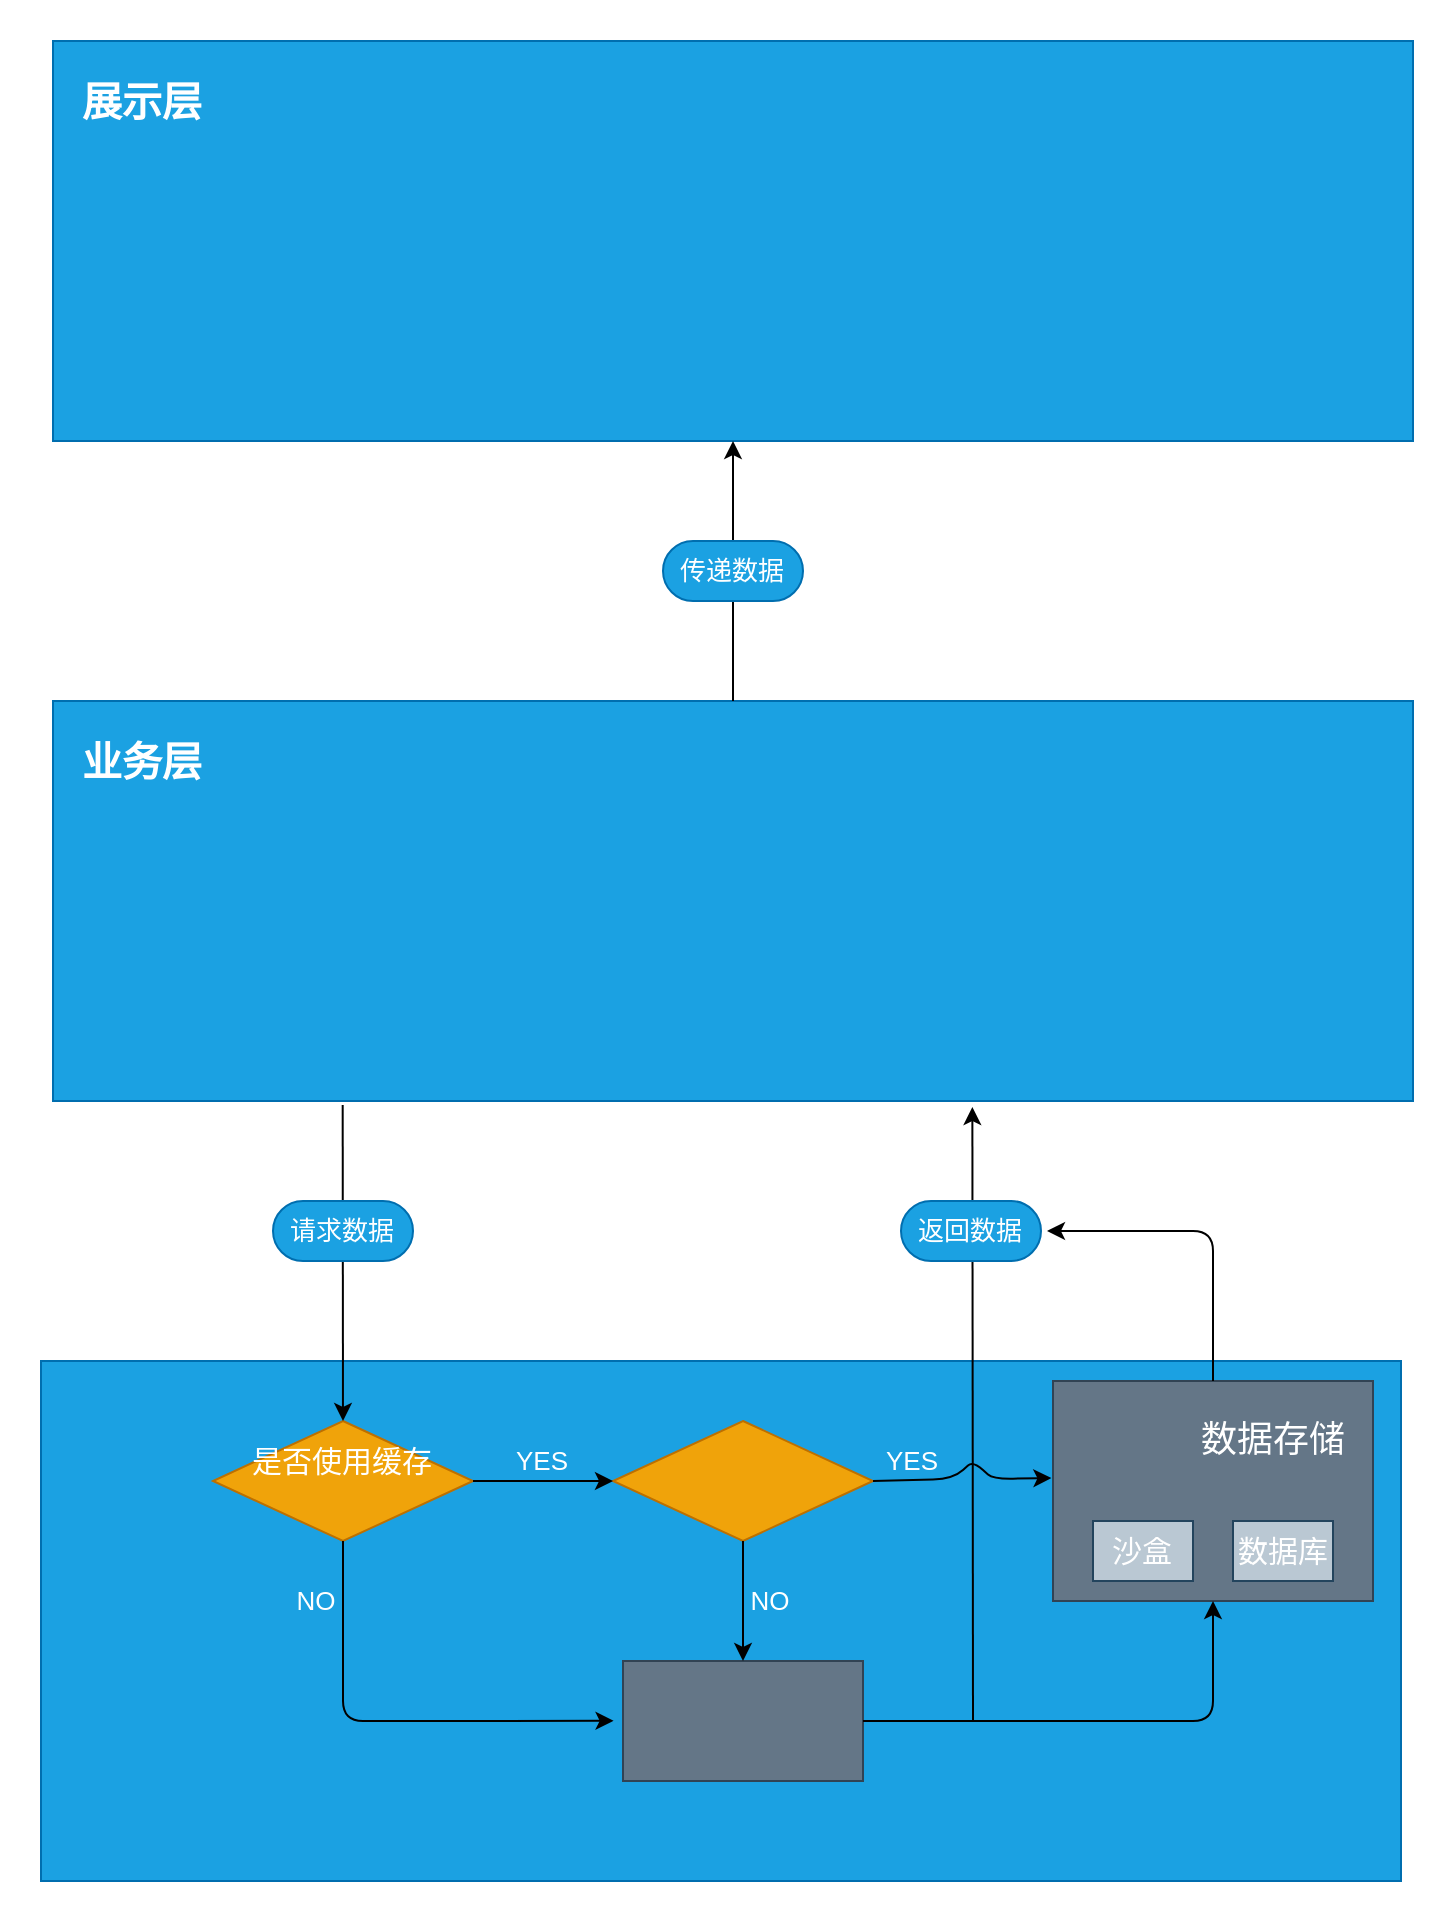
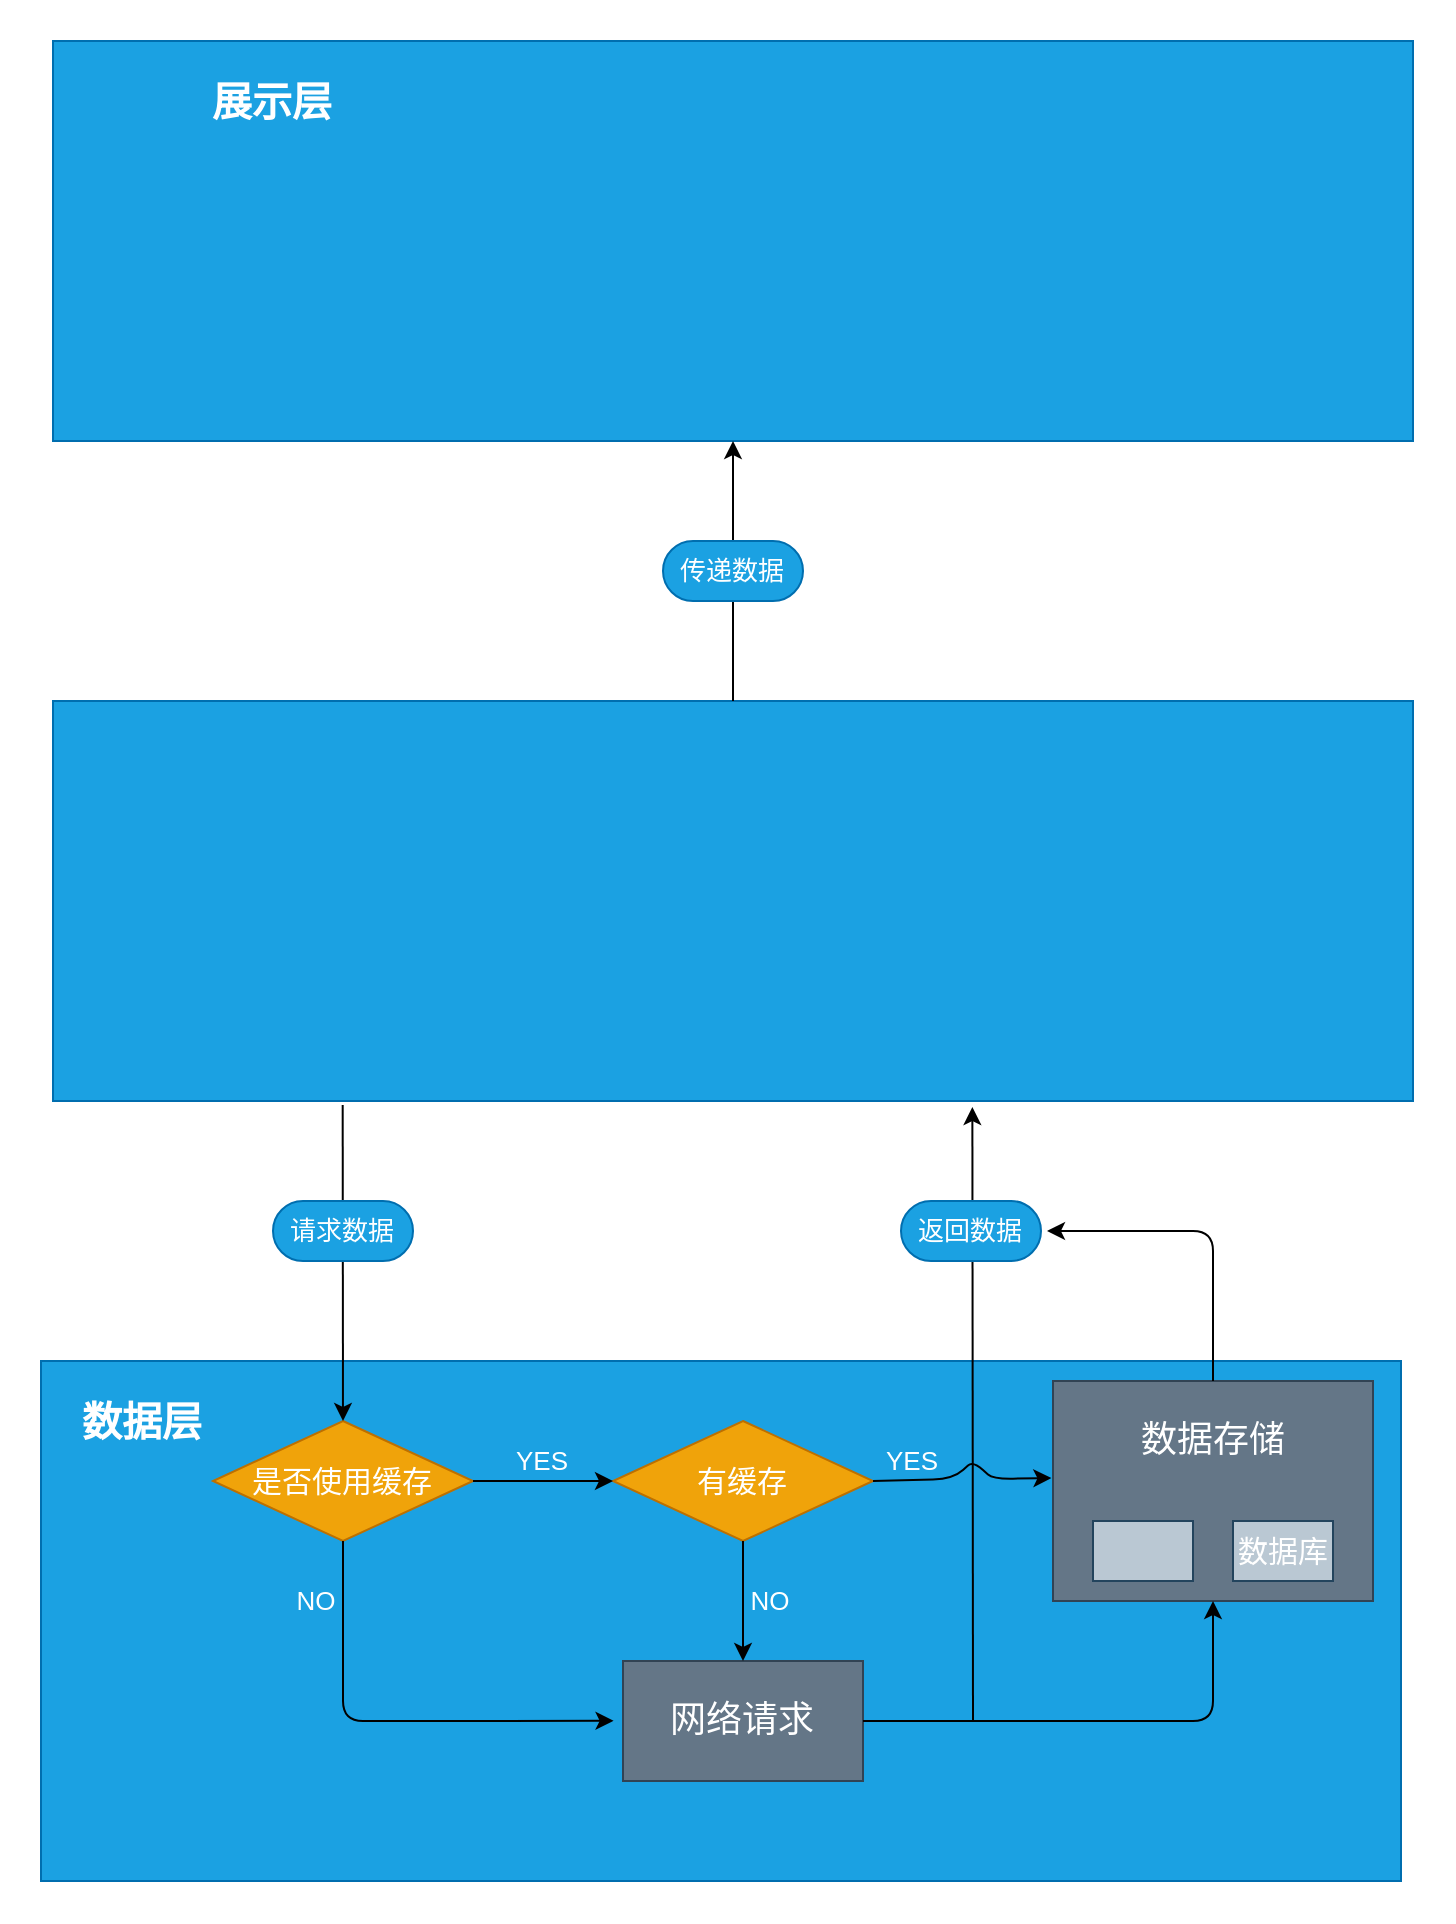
  <mxCell id="0" />
  <mxCell id="1" parent="0" />
  <mxCell id="2" value="" style="rounded=0;whiteSpace=wrap;html=1;fillColor=#1ba1e2;strokeColor=#006EAF;fontColor=#ffffff;" vertex="1" parent="1"><mxGeometry x="26" y="20" width="680" height="200" as="geometry" /></mxCell>
- <mxCell id="3" value="展示层" style="text;html=1;strokeColor=none;fillColor=none;align=center;verticalAlign=middle;whiteSpace=wrap;rounded=0;fontSize=20;fontColor=#FFFFFF;fontStyle=1" vertex="1" parent="1"><mxGeometry x="36" y="40" width="70" height="20" as="geometry" /></mxCell>
+ <mxCell id="3" value="展示层" style="text;html=1;strokeColor=none;fillColor=none;align=center;verticalAlign=middle;whiteSpace=wrap;rounded=0;fontSize=20;fontColor=#FFFFFF;fontStyle=1" vertex="1" parent="1"><mxGeometry x="101" y="40" width="70" height="20" as="geometry" /></mxCell>
  <mxCell id="4" value="" style="rounded=0;whiteSpace=wrap;html=1;fillColor=#1ba1e2;strokeColor=#006EAF;fontColor=#ffffff;" vertex="1" parent="1"><mxGeometry x="26" y="350" width="680" height="200" as="geometry" /></mxCell>
  <mxCell id="5" value="" style="endArrow=classic;html=1;fontSize=18;fontColor=#FFFFFF;entryX=0.5;entryY=1;entryDx=0;entryDy=0;exitX=0.5;exitY=0;exitDx=0;exitDy=0;" edge="1" parent="1" source="4" target="2"><mxGeometry width="50" height="50" relative="1" as="geometry"><mxPoint x="366" y="340" as="sourcePoint" /><mxPoint x="326" y="280" as="targetPoint" /></mxGeometry></mxCell>
- <mxCell id="6" value="&lt;div&gt;业务层&lt;/div&gt;" style="text;html=1;strokeColor=none;fillColor=none;align=center;verticalAlign=middle;whiteSpace=wrap;rounded=0;fontSize=20;fontColor=#FFFFFF;fontStyle=1" vertex="1" parent="1"><mxGeometry x="36" y="370" width="70" height="20" as="geometry" /></mxCell>
  <mxCell id="7" value="" style="rounded=0;whiteSpace=wrap;html=1;fillColor=#1ba1e2;strokeColor=#006EAF;fontColor=#ffffff;" vertex="1" parent="1"><mxGeometry x="20" y="680" width="680" height="260" as="geometry" /></mxCell>
+ <mxCell id="8" value="数据层" style="text;html=1;strokeColor=none;fillColor=none;align=center;verticalAlign=middle;whiteSpace=wrap;rounded=0;fontSize=20;fontColor=#FFFFFF;fontStyle=1" vertex="1" parent="1"><mxGeometry x="36" y="700" width="70" height="20" as="geometry" /></mxCell>
  <mxCell id="9" value="" style="rhombus;whiteSpace=wrap;html=1;fontSize=20;fillColor=#f0a30a;strokeColor=#BD7000;fontColor=#ffffff;" vertex="1" parent="1"><mxGeometry x="106" y="710" width="130" height="60" as="geometry" /></mxCell>
- <mxCell id="10" value="是否使用缓存" style="text;html=1;strokeColor=none;fillColor=none;align=center;verticalAlign=middle;whiteSpace=wrap;rounded=0;fontSize=15;fontColor=#FFFFFF;" vertex="1" parent="1"><mxGeometry x="116" y="720" width="110" height="20" as="geometry" /></mxCell>
+ <mxCell id="10" value="是否使用缓存" style="text;html=1;strokeColor=none;fillColor=none;align=center;verticalAlign=middle;whiteSpace=wrap;rounded=0;fontSize=15;fontColor=#FFFFFF;" vertex="1" parent="1"><mxGeometry x="116" y="730" width="110" height="20" as="geometry" /></mxCell>
  <mxCell id="11" value="" style="rhombus;whiteSpace=wrap;html=1;fontSize=20;fillColor=#f0a30a;strokeColor=#BD7000;fontColor=#ffffff;" vertex="1" parent="1"><mxGeometry x="306" y="710" width="130" height="60" as="geometry" /></mxCell>
  <mxCell id="12" value="" style="rounded=0;whiteSpace=wrap;html=1;fontSize=15;fontColor=#ffffff;fillColor=#647687;strokeColor=#314354;" vertex="1" parent="1"><mxGeometry x="526" y="690" width="160" height="110" as="geometry" /></mxCell>
+ <mxCell id="13" value="&lt;div&gt;有缓存&lt;/div&gt;" style="text;html=1;strokeColor=none;fillColor=none;align=center;verticalAlign=middle;whiteSpace=wrap;rounded=0;fontSize=15;fontColor=#FFFFFF;" vertex="1" parent="1"><mxGeometry x="316" y="730" width="110" height="20" as="geometry" /></mxCell>
  <mxCell id="14" value="" style="endArrow=classic;html=1;fontSize=12;fontColor=#FFFFFF;entryX=0.5;entryY=0;entryDx=0;entryDy=0;exitX=0.213;exitY=1.01;exitDx=0;exitDy=0;exitPerimeter=0;" edge="1" parent="1" source="4" target="9"><mxGeometry width="50" height="50" relative="1" as="geometry"><mxPoint x="286" y="700" as="sourcePoint" /><mxPoint x="336" y="650" as="targetPoint" /></mxGeometry></mxCell>
  <mxCell id="15" value="" style="endArrow=classic;html=1;fontSize=12;fontColor=#FFFFFF;exitX=1;exitY=0.5;exitDx=0;exitDy=0;entryX=0;entryY=0.5;entryDx=0;entryDy=0;" edge="1" parent="1" source="9" target="11"><mxGeometry width="50" height="50" relative="1" as="geometry"><mxPoint x="286" y="700" as="sourcePoint" /><mxPoint x="336" y="650" as="targetPoint" /></mxGeometry></mxCell>
  <mxCell id="16" value="" style="rounded=0;whiteSpace=wrap;html=1;fontSize=12;fontColor=#ffffff;fillColor=#647687;strokeColor=#314354;" vertex="1" parent="1"><mxGeometry x="311" y="830" width="120" height="60" as="geometry" /></mxCell>
+ <mxCell id="17" value="网络请求" style="text;html=1;strokeColor=none;fillColor=none;align=center;verticalAlign=middle;whiteSpace=wrap;rounded=0;fontSize=18;fontColor=#FFFFFF;" vertex="1" parent="1"><mxGeometry x="316" y="850" width="110" height="20" as="geometry" /></mxCell>
  <mxCell id="18" value="" style="endArrow=classic;html=1;fontSize=18;fontColor=#FFFFFF;exitX=0.5;exitY=1;exitDx=0;exitDy=0;entryX=0.5;entryY=0;entryDx=0;entryDy=0;" edge="1" parent="1" source="11" target="16"><mxGeometry width="50" height="50" relative="1" as="geometry"><mxPoint x="286" y="700" as="sourcePoint" /><mxPoint x="336" y="650" as="targetPoint" /></mxGeometry></mxCell>
  <mxCell id="19" value="" style="endArrow=classic;html=1;fontSize=18;fontColor=#FFFFFF;entryX=0.421;entryY=0.692;entryDx=0;entryDy=0;entryPerimeter=0;exitX=0.5;exitY=1;exitDx=0;exitDy=0;" edge="1" parent="1" source="9" target="7"><mxGeometry width="50" height="50" relative="1" as="geometry"><mxPoint x="176" y="770" as="sourcePoint" /><mxPoint x="336" y="650" as="targetPoint" /><Array as="points"><mxPoint x="171" y="860" /></Array></mxGeometry></mxCell>
  <mxCell id="20" value="" style="endArrow=classic;html=1;fontSize=18;fontColor=#FFFFFF;exitX=1;exitY=0.5;exitDx=0;exitDy=0;entryX=0.5;entryY=1;entryDx=0;entryDy=0;" edge="1" parent="1" source="16" target="12"><mxGeometry width="50" height="50" relative="1" as="geometry"><mxPoint x="286" y="700" as="sourcePoint" /><mxPoint x="336" y="650" as="targetPoint" /><Array as="points"><mxPoint x="606" y="860" /></Array></mxGeometry></mxCell>
  <mxCell id="21" value="" style="endArrow=classic;html=1;fontSize=18;fontColor=#FFFFFF;entryX=0.676;entryY=1.015;entryDx=0;entryDy=0;entryPerimeter=0;" edge="1" parent="1" target="4"><mxGeometry width="50" height="50" relative="1" as="geometry"><mxPoint x="486" y="860" as="sourcePoint" /><mxPoint x="336" y="650" as="targetPoint" /></mxGeometry></mxCell>
  <mxCell id="22" value="" style="rounded=1;whiteSpace=wrap;html=1;fontSize=18;fontColor=#ffffff;arcSize=50;fillColor=#1ba1e2;strokeColor=#006EAF;" vertex="1" parent="1"><mxGeometry x="331" y="270" width="70" height="30" as="geometry" /></mxCell>
  <mxCell id="23" value="传递数据" style="text;html=1;strokeColor=none;fillColor=none;align=center;verticalAlign=middle;whiteSpace=wrap;rounded=0;fontSize=13;fontColor=#FFFFFF;" vertex="1" parent="1"><mxGeometry x="328" y="275" width="76" height="20" as="geometry" /></mxCell>
  <mxCell id="24" value="" style="rounded=1;whiteSpace=wrap;html=1;fontSize=18;fontColor=#ffffff;arcSize=50;fillColor=#1ba1e2;strokeColor=#006EAF;" vertex="1" parent="1"><mxGeometry x="136" y="600" width="70" height="30" as="geometry" /></mxCell>
  <mxCell id="25" value="" style="rounded=1;whiteSpace=wrap;html=1;fontSize=18;fontColor=#ffffff;arcSize=50;fillColor=#1ba1e2;strokeColor=#006EAF;" vertex="1" parent="1"><mxGeometry x="450" y="600" width="70" height="30" as="geometry" /></mxCell>
  <mxCell id="26" value="请求数据" style="text;html=1;strokeColor=none;fillColor=none;align=center;verticalAlign=middle;whiteSpace=wrap;rounded=0;fontSize=13;fontColor=#FFFFFF;" vertex="1" parent="1"><mxGeometry x="133" y="605" width="76" height="20" as="geometry" /></mxCell>
  <mxCell id="27" value="&lt;div&gt;返回数据&lt;/div&gt;" style="text;html=1;strokeColor=none;fillColor=none;align=center;verticalAlign=middle;whiteSpace=wrap;rounded=0;fontSize=13;fontColor=#FFFFFF;" vertex="1" parent="1"><mxGeometry x="447" y="605" width="76" height="20" as="geometry" /></mxCell>
  <mxCell id="28" value="&lt;div&gt;YES&lt;/div&gt;" style="text;html=1;strokeColor=none;fillColor=none;align=center;verticalAlign=middle;whiteSpace=wrap;rounded=0;fontSize=13;fontColor=#FFFFFF;" vertex="1" parent="1"><mxGeometry x="246" y="720" width="50" height="20" as="geometry" /></mxCell>
  <mxCell id="29" value="NO" style="text;html=1;strokeColor=none;fillColor=none;align=center;verticalAlign=middle;whiteSpace=wrap;rounded=0;fontSize=13;fontColor=#FFFFFF;" vertex="1" parent="1"><mxGeometry x="133" y="790" width="50" height="20" as="geometry" /></mxCell>
  <mxCell id="30" value="NO" style="text;html=1;strokeColor=none;fillColor=none;align=center;verticalAlign=middle;whiteSpace=wrap;rounded=0;fontSize=13;fontColor=#FFFFFF;" vertex="1" parent="1"><mxGeometry x="360" y="790" width="50" height="20" as="geometry" /></mxCell>
  <mxCell id="31" value="" style="endArrow=classic;html=1;fontSize=13;fontColor=#FFFFFF;exitX=1;exitY=0.5;exitDx=0;exitDy=0;verticalAlign=bottom;entryX=-0.005;entryY=0.441;entryDx=0;entryDy=0;entryPerimeter=0;" edge="1" parent="1" source="11" target="12"><mxGeometry relative="1" as="geometry"><mxPoint x="446" y="740" as="sourcePoint" /><mxPoint x="526" y="740" as="targetPoint" /><Array as="points"><mxPoint x="476" y="739" /><mxPoint x="486" y="730" /><mxPoint x="496" y="739" /></Array></mxGeometry></mxCell>
  <mxCell id="32" value="&lt;div&gt;YES&lt;/div&gt;" style="text;html=1;strokeColor=none;fillColor=none;align=center;verticalAlign=middle;whiteSpace=wrap;rounded=0;fontSize=13;fontColor=#FFFFFF;" vertex="1" parent="1"><mxGeometry x="431" y="720" width="50" height="20" as="geometry" /></mxCell>
- <mxCell id="33" value="数据存储" style="text;html=1;strokeColor=none;fillColor=none;align=center;verticalAlign=middle;whiteSpace=wrap;rounded=0;fontSize=18;fontColor=#FFFFFF;" vertex="1" parent="1"><mxGeometry x="598.5" y="710" width="75" height="20" as="geometry" /></mxCell>
+ <mxCell id="33" value="数据存储" style="text;html=1;strokeColor=none;fillColor=none;align=center;verticalAlign=middle;whiteSpace=wrap;rounded=0;fontSize=18;fontColor=#FFFFFF;" vertex="1" parent="1"><mxGeometry x="568.5" y="710" width="75" height="20" as="geometry" /></mxCell>
  <mxCell id="34" value="" style="endArrow=classic;html=1;fontSize=15;fontColor=#FFFFFF;exitX=0.5;exitY=0;exitDx=0;exitDy=0;" edge="1" parent="1" source="12"><mxGeometry width="50" height="50" relative="1" as="geometry"><mxPoint x="546" y="640" as="sourcePoint" /><mxPoint x="523" y="615" as="targetPoint" /><Array as="points"><mxPoint x="606" y="615" /></Array></mxGeometry></mxCell>
  <mxCell id="35" value="" style="rounded=0;whiteSpace=wrap;html=1;labelBackgroundColor=#999999;fontSize=15;fillColor=#bac8d3;strokeColor=#23445d;" vertex="1" parent="1"><mxGeometry x="546" y="760" width="50" height="30" as="geometry" /></mxCell>
  <mxCell id="36" value="" style="rounded=0;whiteSpace=wrap;html=1;labelBackgroundColor=#999999;fontSize=15;fillColor=#bac8d3;strokeColor=#23445d;" vertex="1" parent="1"><mxGeometry x="616" y="760" width="50" height="30" as="geometry" /></mxCell>
- <mxCell id="37" value="&lt;div&gt;沙盒&lt;/div&gt;" style="text;html=1;strokeColor=none;fillColor=none;align=center;verticalAlign=middle;whiteSpace=wrap;rounded=0;labelBackgroundColor=none;fontSize=15;fontColor=#FFFFFF;" vertex="1" parent="1"><mxGeometry x="551" y="765" width="40" height="20" as="geometry" /></mxCell>
  <mxCell id="38" value="数据库" style="text;html=1;strokeColor=none;fillColor=none;align=center;verticalAlign=middle;whiteSpace=wrap;rounded=0;labelBackgroundColor=none;fontSize=15;fontColor=#FFFFFF;" vertex="1" parent="1"><mxGeometry x="613.5" y="765" width="55" height="20" as="geometry" /></mxCell>
